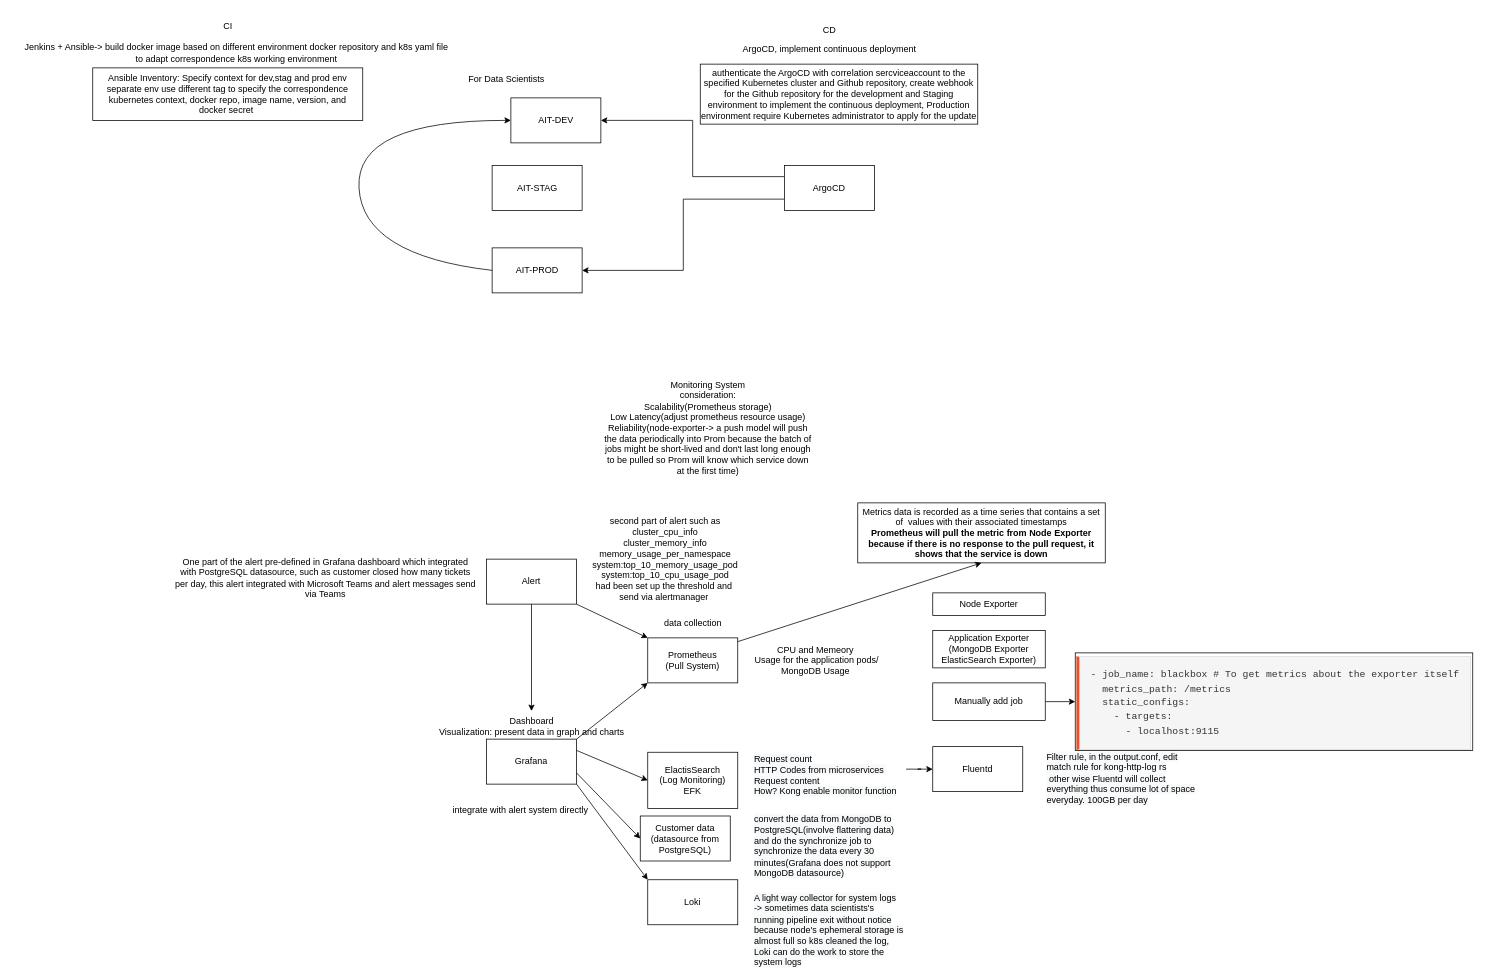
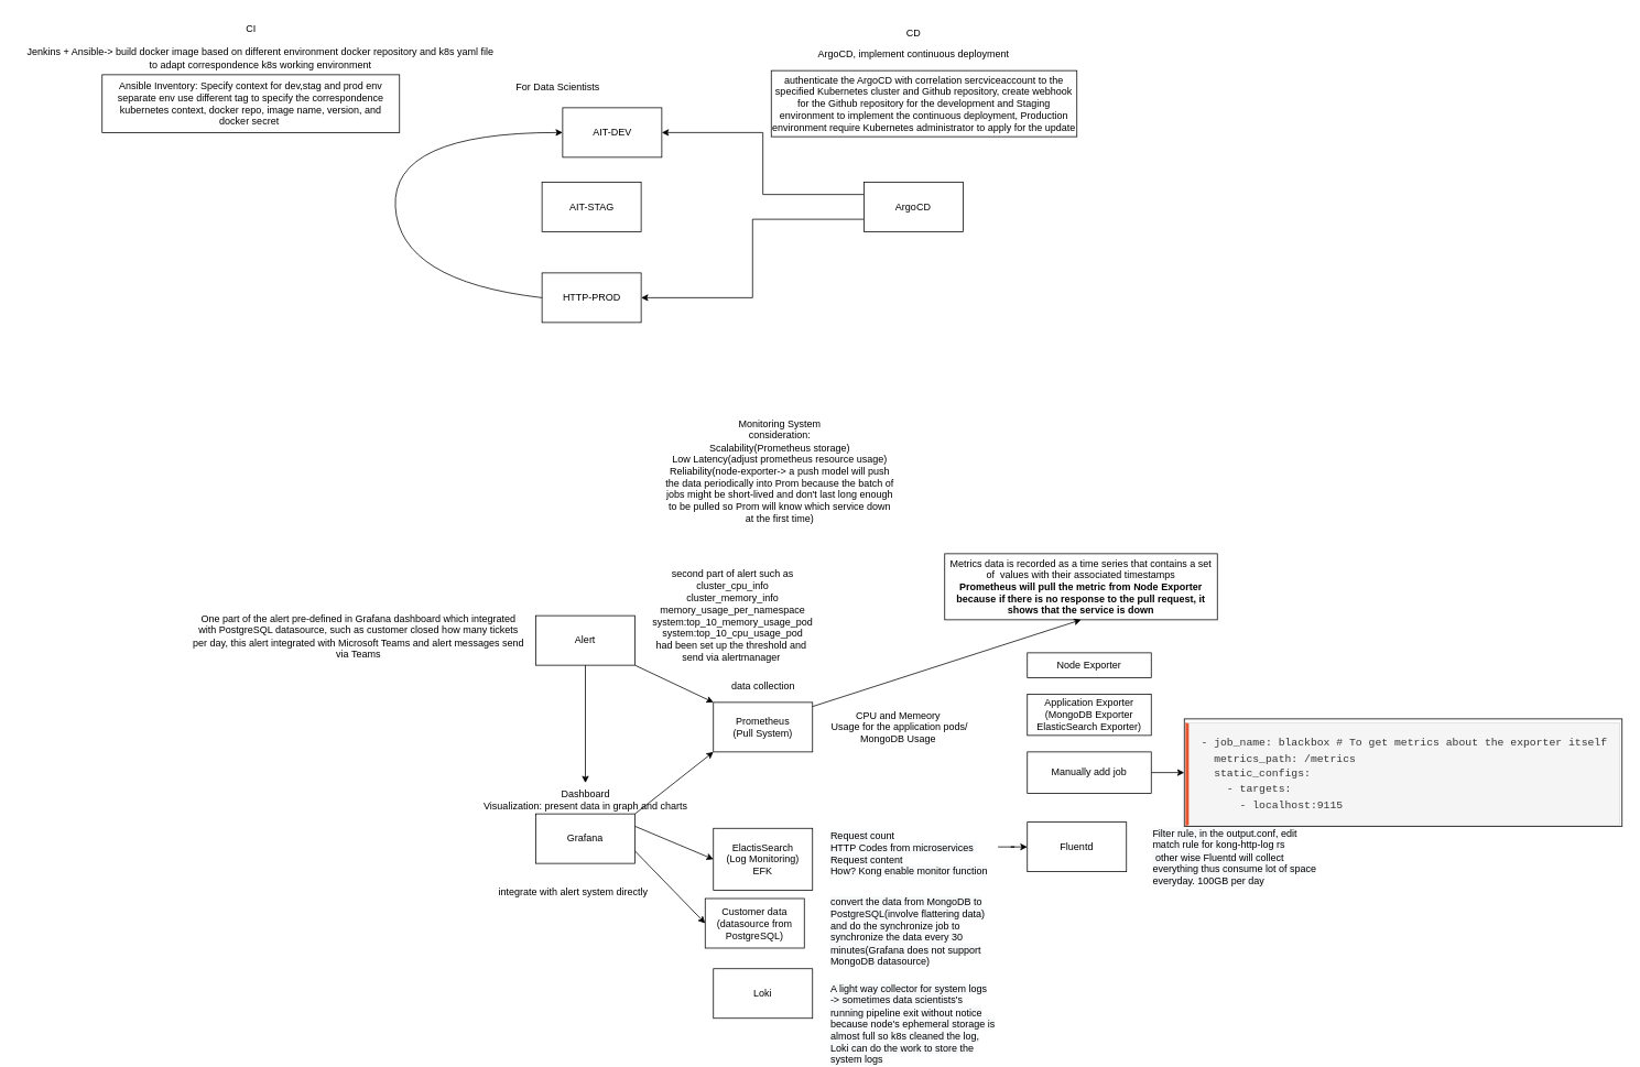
  <mxCell id="0" />
  <mxCell id="1" parent="0" />
  <mxCell id="2" value="AIT-DEV" style="rounded=0;whiteSpace=wrap;html=1;" parent="1" vertex="1"><mxGeometry x="680.5" y="130" width="120" height="60" as="geometry" /></mxCell>
  <mxCell id="3" value="AIT-STAG" style="rounded=0;whiteSpace=wrap;html=1;" parent="1" vertex="1"><mxGeometry x="655.5" y="220" width="120" height="60" as="geometry" /></mxCell>
- <mxCell id="4" value="AIT-PROD" style="rounded=0;whiteSpace=wrap;html=1;" parent="1" vertex="1"><mxGeometry x="655.5" y="330" width="120" height="60" as="geometry" /></mxCell>
+ <mxCell id="4" value="HTTP-PROD" style="rounded=0;whiteSpace=wrap;html=1;" parent="1" vertex="1"><mxGeometry x="655.5" y="330" width="120" height="60" as="geometry" /></mxCell>
  <mxCell id="5" value="For Data Scientists&amp;nbsp;" style="text;html=1;align=center;verticalAlign=middle;resizable=0;points=[];autosize=1;strokeColor=none;fillColor=none;" parent="1" vertex="1"><mxGeometry x="610.5" y="90" width="130" height="30" as="geometry" /></mxCell>
  <mxCell id="6" value="Grafana" style="whiteSpace=wrap;html=1;" parent="1" vertex="1"><mxGeometry x="648" y="985" width="120" height="60" as="geometry" /></mxCell>
  <mxCell id="7" value="Monitoring System&lt;br&gt;consideration:&lt;br&gt;Scalability(Prometheus storage)&lt;br&gt;Low Latency(adjust prometheus resource usage)&lt;br&gt;Reliability(node-exporter-&amp;gt; a push model will push &lt;br&gt;the data periodically into Prom because the batch of &lt;br&gt;jobs might be short-lived and don't last long enough &lt;br&gt;to be pulled so Prom will know which service down &lt;br&gt;at the first time)" style="text;html=1;align=center;verticalAlign=middle;resizable=0;points=[];autosize=1;strokeColor=none;fillColor=none;" parent="1" vertex="1"><mxGeometry x="793" y="500" width="300" height="140" as="geometry" /></mxCell>
  <mxCell id="8" value="Prometheus&lt;br&gt;(Pull System)" style="whiteSpace=wrap;html=1;" parent="1" vertex="1"><mxGeometry x="863" y="850" width="120" height="60" as="geometry" /></mxCell>
  <mxCell id="9" value="CPU and Memeory&amp;nbsp;&lt;br&gt;Usage for the application pods/&lt;br&gt;MongoDB Usage&amp;nbsp;" style="text;html=1;align=center;verticalAlign=middle;resizable=0;points=[];autosize=1;strokeColor=none;fillColor=none;" parent="1" vertex="1"><mxGeometry x="993" y="850" width="190" height="60" as="geometry" /></mxCell>
  <mxCell id="10" value="Customer data&lt;br&gt;(datasource from PostgreSQL)" style="whiteSpace=wrap;html=1;" parent="1" vertex="1"><mxGeometry x="853" y="1087.5" width="120" height="60" as="geometry" /></mxCell>
  <mxCell id="11" value="ElactisSearch&lt;br&gt;(Log Monitoring)&lt;br&gt;EFK" style="whiteSpace=wrap;html=1;" parent="1" vertex="1"><mxGeometry x="863" y="1002.5" width="120" height="75" as="geometry" /></mxCell>
  <mxCell id="12" value="Dashboard&lt;br&gt;Visualization: present data in graph and charts" style="text;html=1;align=center;verticalAlign=middle;resizable=0;points=[];autosize=1;strokeColor=none;fillColor=none;" parent="1" vertex="1"><mxGeometry x="573" y="947.5" width="270" height="40" as="geometry" /></mxCell>
  <mxCell id="13" value="data collection" style="text;html=1;align=center;verticalAlign=middle;resizable=0;points=[];autosize=1;strokeColor=none;fillColor=none;" parent="1" vertex="1"><mxGeometry x="873" y="815" width="100" height="30" as="geometry" /></mxCell>
  <mxCell id="14" value="" style="edgeStyle=orthogonalEdgeStyle;rounded=0;orthogonalLoop=1;jettySize=auto;html=1;" parent="1" source="15" target="16" edge="1"><mxGeometry relative="1" as="geometry" /></mxCell>
  <mxCell id="15" value="&lt;span style=&quot;color: rgb(0, 0, 0); font-family: Helvetica; font-size: 12px; font-style: normal; font-variant-ligatures: normal; font-variant-caps: normal; font-weight: 400; letter-spacing: normal; orphans: 2; text-align: center; text-indent: 0px; text-transform: none; widows: 2; word-spacing: 0px; -webkit-text-stroke-width: 0px; background-color: rgb(248, 249, 250); text-decoration-thickness: initial; text-decoration-style: initial; text-decoration-color: initial; float: none; display: inline !important;&quot;&gt;Request count&lt;br&gt;&lt;span style=&quot;&quot;&gt;HTTP Codes from microservices&lt;/span&gt;&amp;nbsp;&lt;br&gt;Request content&lt;br&gt;How? Kong enable monitor function&lt;br&gt;&lt;/span&gt;" style="text;whiteSpace=wrap;html=1;" parent="1" vertex="1"><mxGeometry x="1003" y="997.5" width="204.5" height="55" as="geometry" /></mxCell>
  <mxCell id="16" value="Fluentd" style="whiteSpace=wrap;html=1;" parent="1" vertex="1"><mxGeometry x="1243" y="995" width="120" height="60" as="geometry" /></mxCell>
  <mxCell id="17" value="&lt;span style=&quot;color: rgb(0, 0, 0); font-family: Helvetica; font-size: 12px; font-style: normal; font-variant-ligatures: normal; font-variant-caps: normal; font-weight: 400; letter-spacing: normal; orphans: 2; text-align: center; text-indent: 0px; text-transform: none; widows: 2; word-spacing: 0px; -webkit-text-stroke-width: 0px; background-color: rgb(248, 249, 250); text-decoration-thickness: initial; text-decoration-style: initial; text-decoration-color: initial; float: none; display: inline !important;&quot;&gt;Filter rule, in the output.conf, edit match rule for kong-http-log rs&lt;br&gt;&amp;nbsp;other wise Fluentd will collect everything thus consume lot of space everyday. 100GB per day&lt;br&gt;&lt;/span&gt;" style="text;whiteSpace=wrap;html=1;" parent="1" vertex="1"><mxGeometry x="1393" y="995" width="204.5" height="55" as="geometry" /></mxCell>
  <mxCell id="18" value="Loki" style="whiteSpace=wrap;html=1;" parent="1" vertex="1"><mxGeometry x="863" y="1172.5" width="120" height="60" as="geometry" /></mxCell>
  <mxCell id="19" value="&lt;span style=&quot;color: rgb(0, 0, 0); font-family: Helvetica; font-size: 12px; font-style: normal; font-variant-ligatures: normal; font-variant-caps: normal; font-weight: 400; letter-spacing: normal; orphans: 2; text-align: center; text-indent: 0px; text-transform: none; widows: 2; word-spacing: 0px; -webkit-text-stroke-width: 0px; background-color: rgb(248, 249, 250); text-decoration-thickness: initial; text-decoration-style: initial; text-decoration-color: initial; float: none; display: inline !important;&quot;&gt;convert the data from MongoDB to PostgreSQL(involve flattering data) and do the synchronize job to synchronize the data every 30 minutes(Grafana does not support MongoDB datasource)&lt;br&gt;&lt;/span&gt;" style="text;whiteSpace=wrap;html=1;" parent="1" vertex="1"><mxGeometry x="1003" y="1077.5" width="204.5" height="55" as="geometry" /></mxCell>
  <mxCell id="20" value="&lt;span style=&quot;color: rgb(0, 0, 0); font-family: Helvetica; font-size: 12px; font-style: normal; font-variant-ligatures: normal; font-variant-caps: normal; font-weight: 400; letter-spacing: normal; orphans: 2; text-align: center; text-indent: 0px; text-transform: none; widows: 2; word-spacing: 0px; -webkit-text-stroke-width: 0px; background-color: rgb(248, 249, 250); text-decoration-thickness: initial; text-decoration-style: initial; text-decoration-color: initial; float: none; display: inline !important;&quot;&gt;A light way collector for system logs&lt;br&gt;-&amp;gt; sometimes data scientists's running pipeline exit without notice because node's ephemeral storage is almost full so k8s cleaned the log, Loki can do the work to store the system logs&lt;br&gt;&lt;/span&gt;" style="text;whiteSpace=wrap;html=1;" parent="1" vertex="1"><mxGeometry x="1003" y="1182.5" width="204.5" height="55" as="geometry" /></mxCell>
  <mxCell id="21" value="Metrics data is recorded as a time series that contains a set of&amp;nbsp; values with their associated timestamps&lt;br&gt;&lt;b&gt;&lt;span style=&quot;&quot;&gt;Prometheus will pull the metric from Node Exporter because&amp;nbsp;&lt;/span&gt;&lt;span style=&quot;&quot;&gt;if there is no response to the pull request, it shows that the&amp;nbsp;&lt;/span&gt;&lt;span style=&quot;&quot;&gt;service is down&lt;/span&gt;&lt;/b&gt;" style="whiteSpace=wrap;html=1;" parent="1" vertex="1"><mxGeometry x="1143" y="670" width="330" height="80" as="geometry" /></mxCell>
  <mxCell id="22" value="" style="endArrow=classic;html=1;rounded=0;entryX=0.5;entryY=1;entryDx=0;entryDy=0;" parent="1" target="21" edge="1"><mxGeometry width="50" height="50" relative="1" as="geometry"><mxPoint x="983" y="855" as="sourcePoint" /><mxPoint x="1033" y="805" as="targetPoint" /></mxGeometry></mxCell>
  <mxCell id="23" value="Alert" style="whiteSpace=wrap;html=1;" parent="1" vertex="1"><mxGeometry x="648" y="745" width="120" height="60" as="geometry" /></mxCell>
  <mxCell id="24" value="integrate with alert system directly" style="text;html=1;align=center;verticalAlign=middle;resizable=0;points=[];autosize=1;strokeColor=none;fillColor=none;" parent="1" vertex="1"><mxGeometry x="593" y="1065" width="200" height="30" as="geometry" /></mxCell>
  <mxCell id="25" value="" style="endArrow=classic;html=1;rounded=0;entryX=0;entryY=0;entryDx=0;entryDy=0;exitX=1;exitY=1;exitDx=0;exitDy=0;" parent="1" source="23" target="8" edge="1"><mxGeometry width="50" height="50" relative="1" as="geometry"><mxPoint x="768" y="985" as="sourcePoint" /><mxPoint x="818" y="935" as="targetPoint" /></mxGeometry></mxCell>
  <mxCell id="26" value="" style="endArrow=classic;html=1;rounded=0;exitX=0.5;exitY=1;exitDx=0;exitDy=0;" parent="1" source="23" target="12" edge="1"><mxGeometry width="50" height="50" relative="1" as="geometry"><mxPoint x="793" y="1080" as="sourcePoint" /><mxPoint x="843" y="1030" as="targetPoint" /></mxGeometry></mxCell>
  <mxCell id="27" value="One part of the alert pre-defined in Grafana dashboard which integrated &lt;br&gt;with PostgreSQL datasource, such as customer closed how many tickets&lt;br&gt;per day, this alert integrated with Microsoft Teams and alert messages send&lt;br&gt;via Teams" style="text;html=1;align=center;verticalAlign=middle;resizable=0;points=[];autosize=1;strokeColor=none;fillColor=none;" parent="1" vertex="1"><mxGeometry x="223" y="735" width="420" height="70" as="geometry" /></mxCell>
  <mxCell id="28" value="second part of alert such as&lt;br&gt;&lt;span style=&quot;&quot;&gt;cluster_cpu_info&lt;/span&gt;&lt;br style=&quot;&quot;&gt;&lt;span style=&quot;&quot;&gt;cluster_memory_info&lt;/span&gt;&lt;br style=&quot;&quot;&gt;&lt;span style=&quot;&quot;&gt;memory_usage_per_namespace&lt;/span&gt;&lt;br style=&quot;&quot;&gt;&lt;span style=&quot;&quot;&gt;system:top_10_memory_usage_pod&lt;/span&gt;&lt;br style=&quot;&quot;&gt;&lt;span style=&quot;&quot;&gt;system:top_10_cpu_usage_pod&lt;br&gt;&lt;/span&gt;had been set up the threshold and&amp;nbsp;&lt;br&gt;send via alertmanager&amp;nbsp;" style="text;html=1;align=center;verticalAlign=middle;resizable=0;points=[];autosize=1;strokeColor=none;fillColor=none;" parent="1" vertex="1"><mxGeometry x="775.5" y="680" width="220" height="130" as="geometry" /></mxCell>
  <mxCell id="29" value="" style="endArrow=classic;html=1;rounded=0;entryX=0;entryY=1;entryDx=0;entryDy=0;" parent="1" target="8" edge="1"><mxGeometry width="50" height="50" relative="1" as="geometry"><mxPoint x="768" y="985" as="sourcePoint" /><mxPoint x="818" y="935" as="targetPoint" /></mxGeometry></mxCell>
  <mxCell id="30" value="" style="endArrow=classic;html=1;rounded=0;entryX=0;entryY=0.5;entryDx=0;entryDy=0;exitX=1;exitY=0.25;exitDx=0;exitDy=0;" parent="1" source="6" target="11" edge="1"><mxGeometry width="50" height="50" relative="1" as="geometry"><mxPoint x="773" y="1000" as="sourcePoint" /><mxPoint x="833" y="980" as="targetPoint" /></mxGeometry></mxCell>
  <mxCell id="31" value="" style="endArrow=classic;html=1;rounded=0;exitX=1;exitY=0.75;exitDx=0;exitDy=0;entryX=0;entryY=0.5;entryDx=0;entryDy=0;" parent="1" source="6" target="10" edge="1"><mxGeometry width="50" height="50" relative="1" as="geometry"><mxPoint x="1023" y="970" as="sourcePoint" /><mxPoint x="1073" y="920" as="targetPoint" /></mxGeometry></mxCell>
- <mxCell id="32" value="" style="endArrow=classic;html=1;rounded=0;entryX=0;entryY=0;entryDx=0;entryDy=0;exitX=1;exitY=1;exitDx=0;exitDy=0;" parent="1" source="6" target="18" edge="1"><mxGeometry width="50" height="50" relative="1" as="geometry"><mxPoint x="728" y="1160" as="sourcePoint" /><mxPoint x="778" y="1110" as="targetPoint" /></mxGeometry></mxCell>
  <mxCell id="33" value="" style="curved=1;endArrow=classic;html=1;rounded=0;entryX=0;entryY=0.5;entryDx=0;entryDy=0;exitX=0;exitY=0.5;exitDx=0;exitDy=0;" parent="1" source="4" target="2" edge="1"><mxGeometry width="50" height="50" relative="1" as="geometry"><mxPoint x="663" y="340" as="sourcePoint" /><mxPoint x="483" y="290" as="targetPoint" /><Array as="points"><mxPoint x="483" y="340" /><mxPoint x="473" y="160" /></Array></mxGeometry></mxCell>
  <mxCell id="34" value="Ansible Inventory: Specify context for dev,stag and prod env&lt;br&gt;separate env use different tag to specify the correspondence kubernetes context, docker repo, image name, version, and &lt;br&gt;docker secret&amp;nbsp;" style="whiteSpace=wrap;html=1;" parent="1" vertex="1"><mxGeometry x="123" y="90" width="360" height="70" as="geometry" /></mxCell>
  <mxCell id="35" value="CI" style="text;html=1;align=center;verticalAlign=middle;resizable=0;points=[];autosize=1;strokeColor=none;fillColor=none;" parent="1" vertex="1"><mxGeometry x="283" y="20" width="40" height="30" as="geometry" /></mxCell>
  <mxCell id="36" value="CD" style="text;html=1;align=center;verticalAlign=middle;resizable=0;points=[];autosize=1;strokeColor=none;fillColor=none;" parent="1" vertex="1"><mxGeometry x="1085.25" y="25" width="40" height="30" as="geometry" /></mxCell>
  <mxCell id="37" style="edgeStyle=orthogonalEdgeStyle;rounded=0;orthogonalLoop=1;jettySize=auto;html=1;exitX=0;exitY=0.25;exitDx=0;exitDy=0;entryX=1;entryY=0.5;entryDx=0;entryDy=0;" parent="1" source="39" target="2" edge="1"><mxGeometry relative="1" as="geometry" /></mxCell>
  <mxCell id="38" style="edgeStyle=orthogonalEdgeStyle;rounded=0;orthogonalLoop=1;jettySize=auto;html=1;exitX=0;exitY=0.75;exitDx=0;exitDy=0;entryX=1;entryY=0.5;entryDx=0;entryDy=0;" parent="1" source="39" target="4" edge="1"><mxGeometry relative="1" as="geometry" /></mxCell>
  <mxCell id="39" value="ArgoCD" style="whiteSpace=wrap;html=1;" parent="1" vertex="1"><mxGeometry x="1045.25" y="220" width="120" height="60" as="geometry" /></mxCell>
  <mxCell id="40" value="Jenkins + Ansible-&amp;gt; build docker image based on different environment docker repository and k8s yaml file&amp;nbsp;&lt;br&gt;to adapt correspondence k8s working environment&amp;nbsp;" style="text;html=1;align=center;verticalAlign=middle;resizable=0;points=[];autosize=1;strokeColor=none;fillColor=none;" parent="1" vertex="1"><mxGeometry x="20.5" y="50" width="590" height="40" as="geometry" /></mxCell>
  <mxCell id="41" value="ArgoCD, implement continuous deployment" style="text;html=1;align=center;verticalAlign=middle;resizable=0;points=[];autosize=1;strokeColor=none;fillColor=none;" parent="1" vertex="1"><mxGeometry x="980.25" y="50" width="250" height="30" as="geometry" /></mxCell>
  <mxCell id="42" value="authenticate the ArgoCD with correlation sercviceaccount to the specified Kubernetes cluster and Github repository, create webhook for the Github repository for the development and Staging environment to implement the continuous deployment, Production environment require Kubernetes administrator to apply for the update" style="whiteSpace=wrap;html=1;" parent="1" vertex="1"><mxGeometry x="933" y="85" width="370" height="80" as="geometry" /></mxCell>
  <mxCell id="43" value="Node Exporter" style="whiteSpace=wrap;html=1;" vertex="1" parent="1"><mxGeometry x="1243" y="790" width="150" height="30" as="geometry" /></mxCell>
  <mxCell id="44" value="Application Exporter&lt;br&gt;(MongoDB Exporter&lt;br&gt;ElasticSearch Exporter)" style="whiteSpace=wrap;html=1;" vertex="1" parent="1"><mxGeometry x="1243" y="840" width="150" height="50" as="geometry" /></mxCell>
  <mxCell id="45" value="&lt;br&gt;&lt;pre style=&quot;box-sizing: border-box; overflow: auto; font-family: &amp;quot;Courier New&amp;quot;, Monaco, Menlo, Consolas, monospace; font-size: 13px; padding: 15px; margin-top: 0px; margin-bottom: 10px; line-height: 1.429; color: rgb(51, 51, 51); word-break: break-all; overflow-wrap: break-word; background-color: rgb(245, 245, 245); border-width: 1px 1px 1px 4px; border-style: solid; border-color: rgb(221, 221, 221) rgb(221, 221, 221) rgb(221, 221, 221) rgb(230, 82, 44); border-image: initial; border-radius: 0px; text-align: start;&quot;&gt;&lt;code style=&quot;box-sizing: border-box; font-family: Menlo, Monaco, Consolas, &amp;quot;Courier New&amp;quot;, monospace; font-size: inherit; padding: 0px; color: inherit; background-color: transparent; border-radius: 0px;&quot; class=&quot;yaml&quot;&gt;- job_name: blackbox # To get metrics about the exporter itself&lt;br&gt;  metrics_path: /metrics&lt;br&gt;  static_configs:&lt;br&gt;    - targets:&lt;br&gt;      - localhost:9115&lt;/code&gt;&lt;/pre&gt;" style="whiteSpace=wrap;html=1;" vertex="1" parent="1"><mxGeometry x="1433" y="870" width="530" height="130" as="geometry" /></mxCell>
  <mxCell id="46" style="edgeStyle=orthogonalEdgeStyle;rounded=0;orthogonalLoop=1;jettySize=auto;html=1;exitX=1;exitY=0.5;exitDx=0;exitDy=0;" edge="1" parent="1" source="47" target="45"><mxGeometry relative="1" as="geometry" /></mxCell>
  <mxCell id="47" value="Manually add job" style="whiteSpace=wrap;html=1;" vertex="1" parent="1"><mxGeometry x="1243" y="910" width="150" height="50" as="geometry" /></mxCell>
